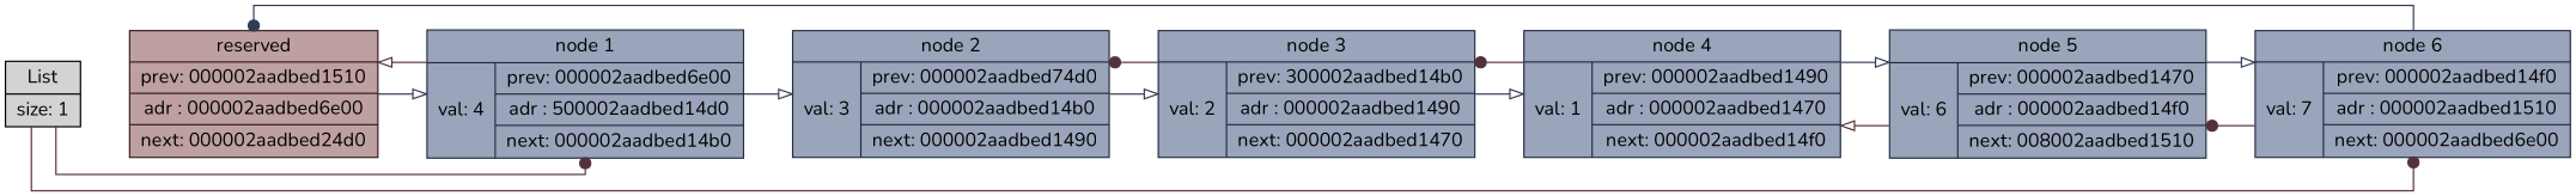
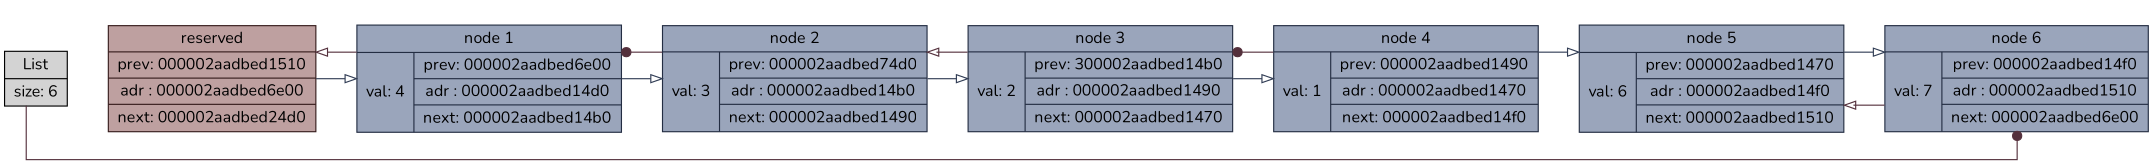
  digraph {
    fontname=Nunito
    rankdir=LR
    splines=ortho
    node [fontname=Nunito shape=record style=filled color="#232D42" fillcolor="#9AA5BB"]
    edge [fontname=Nunito arrowhead=onormal constraint=false]
-   n1 [label="List | size: 1 " color="" fillcolor=""]
+   n1 [label="List | size: 6 " color="" fillcolor=""]
    n2 [color="#361C1C" fillcolor="#BEA0A0" label="reserved|prev: 000002aadbed1510|adr : 000002aadbed6e00|next: 000002aadbed24d0"]
    n3 [label="node 6|{val: 7|{prev: 000002aadbed14f0|adr : 000002aadbed1510|next: 000002aadbed6e00}}"]
-   n4 [label="node 1|{val: 4|{prev: 000002aadbed6e00|adr : 500002aadbed14d0|next: 000002aadbed14b0}}"]
+   n4 [label="node 1|{val: 4|{prev: 000002aadbed6e00|adr : 000002aadbed14d0|next: 000002aadbed14b0}}"]
    n5 [label="node 2|{val: 3|{prev: 000002aadbed74d0|adr : 000002aadbed14b0|next: 000002aadbed1490}}"]
-   n6 [label="node 5|{val: 6|{prev: 000002aadbed1470|adr : 000002aadbed14f0|next: 008002aadbed1510}}"]
+   n6 [label="node 5|{val: 6|{prev: 000002aadbed1470|adr : 000002aadbed14f0|next: 000002aadbed1510}}"]
    n7 [label="node 3|{val: 2|{prev: 300002aadbed14b0|adr : 000002aadbed1490|next: 000002aadbed1470}}"]
    n8 [label="node 4|{val: 1|{prev: 000002aadbed1490|adr : 000002aadbed1470|next: 000002aadbed14f0}}"]
    n1 -> n2 [style=invis weight=100 arrowhead="" constraint=""]
    n1 -> n3 [arrowhead=dot color="#54303c"]
    n2 -> n4 [style=invis weight=100 arrowhead="" constraint=""]
    n2 -> n4 [color="#303C54"]
-   n3 -> n2 [arrowhead=dot color="#303C54"]
-   n3 -> n6 [arrowhead=dot color="#54303c"]
+   n3 -> n6 [color="#54303c"]
    n4 -> n2 [color="#54303c"]
    n4 -> n5 [style=invis weight=100 arrowhead="" constraint=""]
    n4 -> n5 [color="#303C54"]
-   n1 -> n4 [arrowhead=dot color="#54303c"]
+   n5 -> n4 [arrowhead=dot color="#54303c"]
    n5 -> n7 [style=invis weight=100 arrowhead="" constraint=""]
    n5 -> n7 [color="#303C54"]
    n6 -> n3 [style=invis weight=100 arrowhead="" constraint=""]
    n6 -> n3 [color="#303C54"]
-   n6 -> n8 [color="#54303c"]
-   n7 -> n5 [arrowhead=dot color="#54303c"]
+   n7 -> n5 [color="#54303c"]
    n7 -> n8 [style=invis weight=100 arrowhead="" constraint=""]
    n7 -> n8 [color="#303C54"]
    n8 -> n6 [style=invis weight=100 arrowhead="" constraint=""]
    n8 -> n6 [color="#303C54"]
    n8 -> n7 [arrowhead=dot color="#54303c"]
  }
